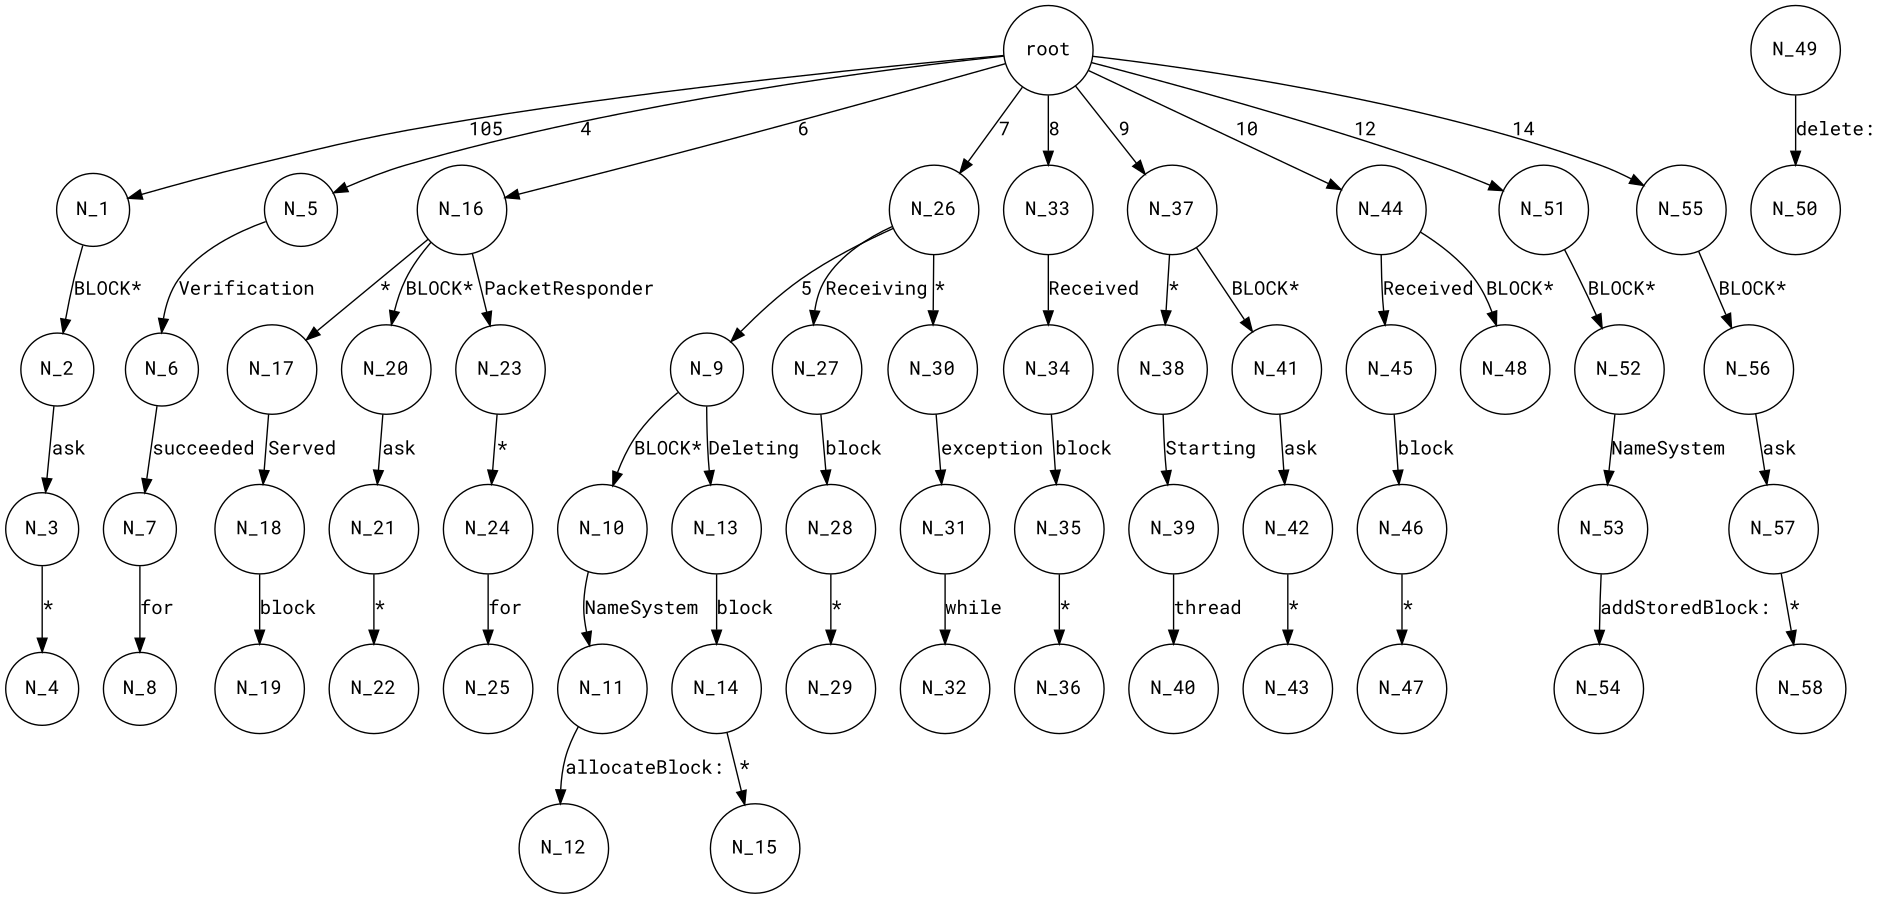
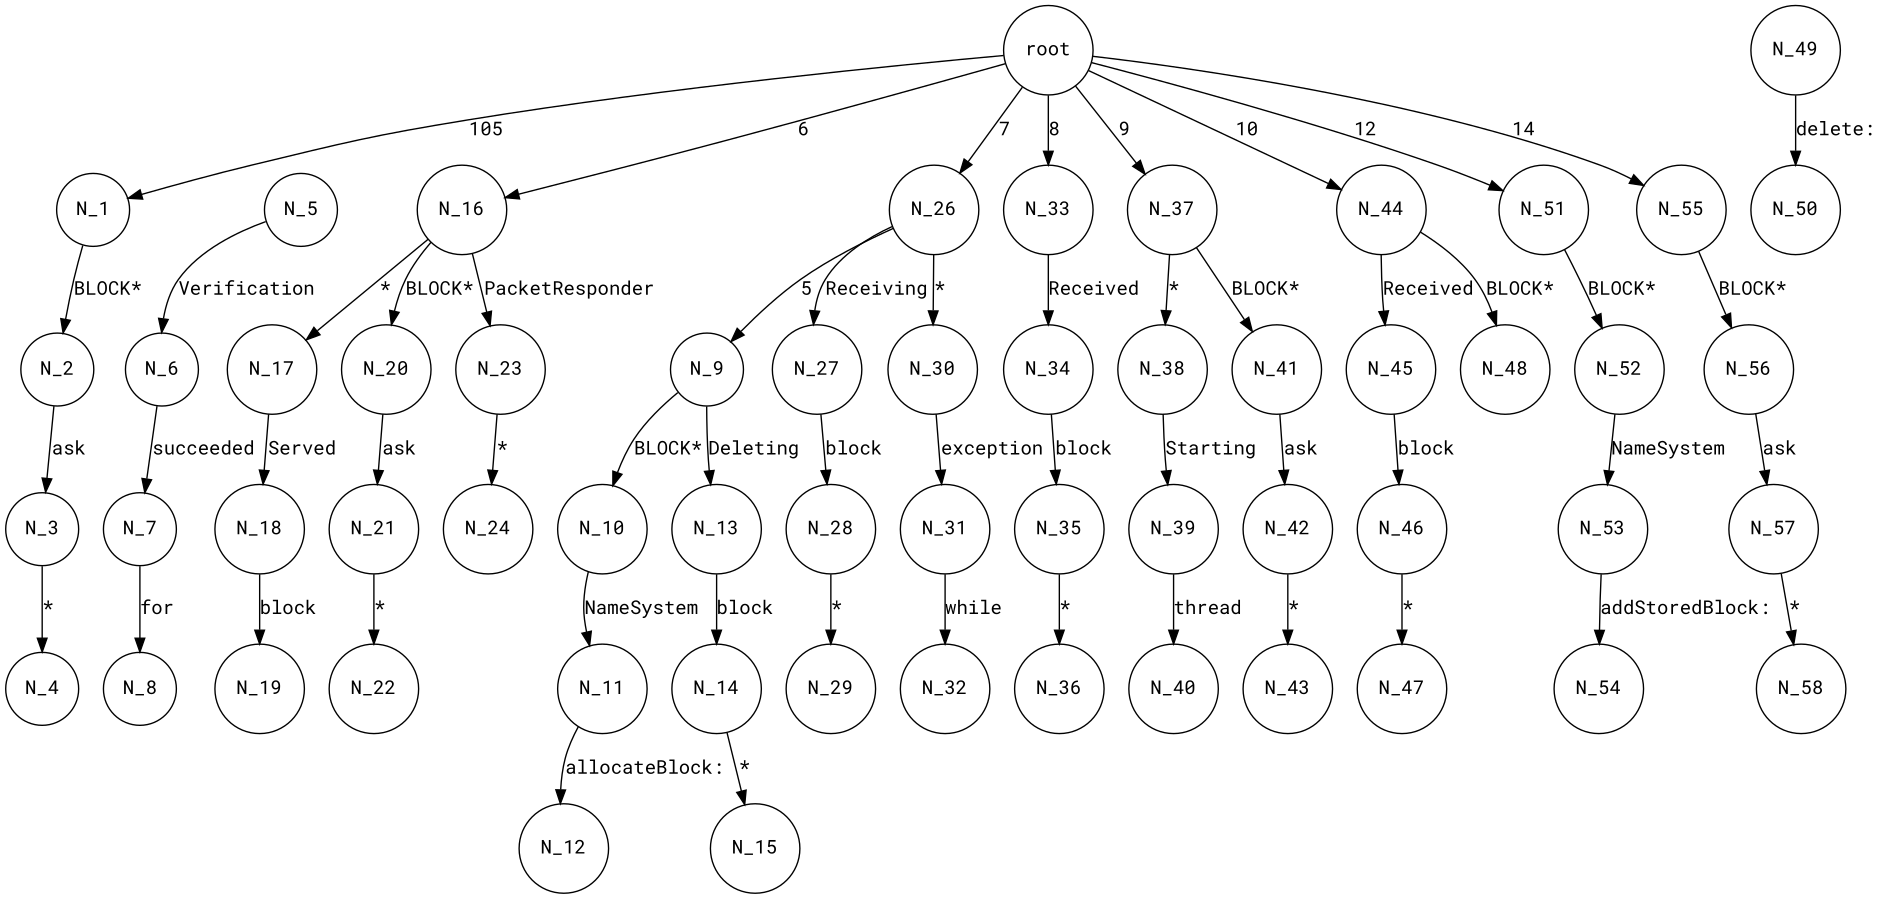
  strict digraph {
    fontname="Roboto Mono"
    node [fontname="Roboto Mono" shape=circle]
    edge [fontname="Roboto Mono"]
    n1 [label=root]
    N_1
    N_5
    N_16
    N_26
    N_33
    N_37
    N_44
    N_51
    N_55
    N_2
    N_6
    N_9
    N_10
    N_13
    N_17
    N_20
    N_23
    N_27
    N_30
    N_34
    N_38
    N_41
    N_45
    N_48
    N_52
    N_56
    N_3
    N_4
    N_7
    N_8
    N_11
    N_14
    N_12
    N_15
    N_18
    N_21
    N_24
    N_19
    N_22
-   N_25
    N_28
    N_31
    N_29
    N_32
    N_35
    N_36
    N_39
    N_42
    N_40
    N_43
    N_46
    N_47
    N_49
    N_50
    N_53
    N_54
    N_57
    N_58
    n1 -> N_1 [label=105]
-   n1 -> N_5 [label=4]
    n1 -> N_16 [label=6]
    n1 -> N_26 [label=7]
    n1 -> N_33 [label=8]
    n1 -> N_37 [label=9]
    n1 -> N_44 [label=10]
    n1 -> N_51 [label=12]
    n1 -> N_55 [label=14]
    N_1 -> N_2 [label="BLOCK*"]
    N_5 -> N_6 [label=Verification]
    N_16 -> N_17 [label="*"]
    N_16 -> N_20 [label="BLOCK*"]
    N_16 -> N_23 [label=PacketResponder]
    N_26 -> N_9 [label=5]
    N_26 -> N_27 [label=Receiving]
    N_26 -> N_30 [label="*"]
    N_33 -> N_34 [label=Received]
    N_37 -> N_38 [label="*"]
    N_37 -> N_41 [label="BLOCK*"]
    N_44 -> N_45 [label=Received]
    N_44 -> N_48 [label="BLOCK*"]
    N_51 -> N_52 [label="BLOCK*"]
    N_55 -> N_56 [label="BLOCK*"]
    N_2 -> N_3 [label=ask]
    N_6 -> N_7 [label=succeeded]
    N_9 -> N_10 [label="BLOCK*"]
    N_9 -> N_13 [label=Deleting]
    N_10 -> N_11 [label=NameSystem]
    N_13 -> N_14 [label=block]
    N_17 -> N_18 [label=Served]
    N_20 -> N_21 [label=ask]
    N_23 -> N_24 [label="*"]
    N_27 -> N_28 [label=block]
    N_30 -> N_31 [label=exception]
    N_34 -> N_35 [label=block]
    N_38 -> N_39 [label=Starting]
    N_41 -> N_42 [label=ask]
    N_45 -> N_46 [label=block]
    N_52 -> N_53 [label=NameSystem]
    N_56 -> N_57 [label=ask]
    N_3 -> N_4 [label="*"]
    N_7 -> N_8 [label=for]
    N_11 -> N_12 [label="allocateBlock:"]
    N_14 -> N_15 [label="*"]
    N_18 -> N_19 [label=block]
    N_21 -> N_22 [label="*"]
-   N_24 -> N_25 [label=for]
    N_28 -> N_29 [label="*"]
    N_31 -> N_32 [label=while]
    N_35 -> N_36 [label="*"]
    N_39 -> N_40 [label=thread]
    N_42 -> N_43 [label="*"]
    N_46 -> N_47 [label="*"]
    N_49 -> N_50 [label="delete:"]
    N_53 -> N_54 [label="addStoredBlock:"]
    N_57 -> N_58 [label="*"]
  }
